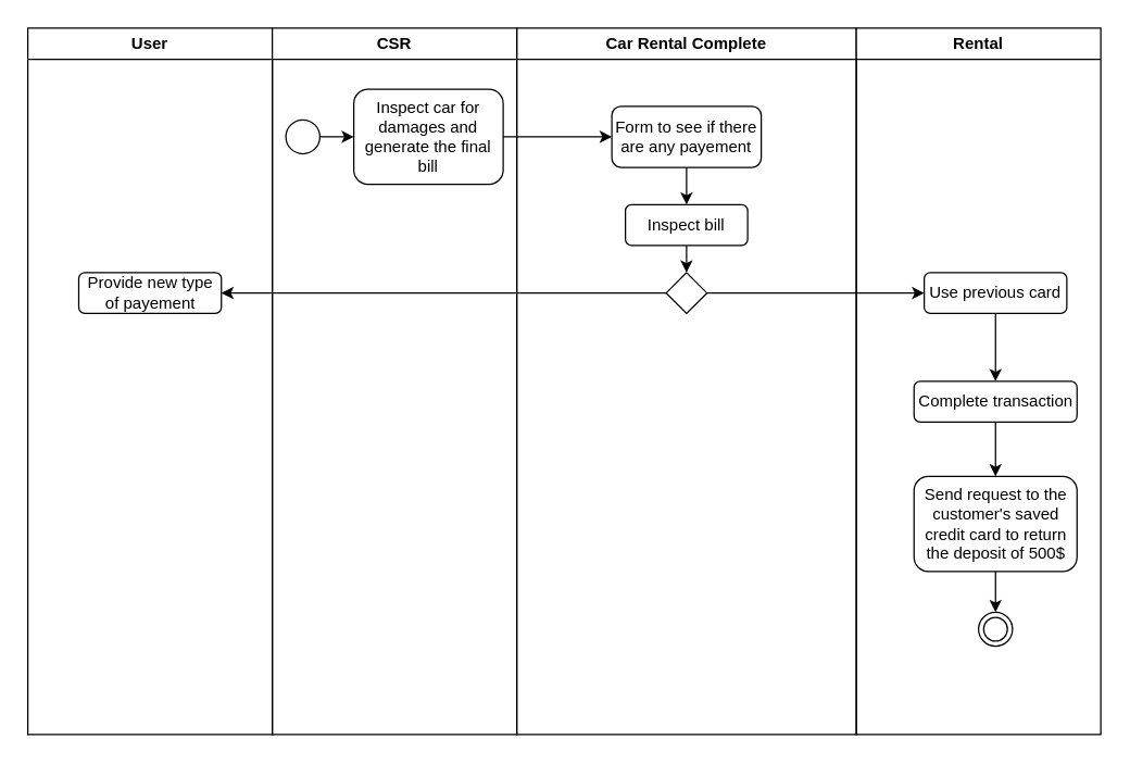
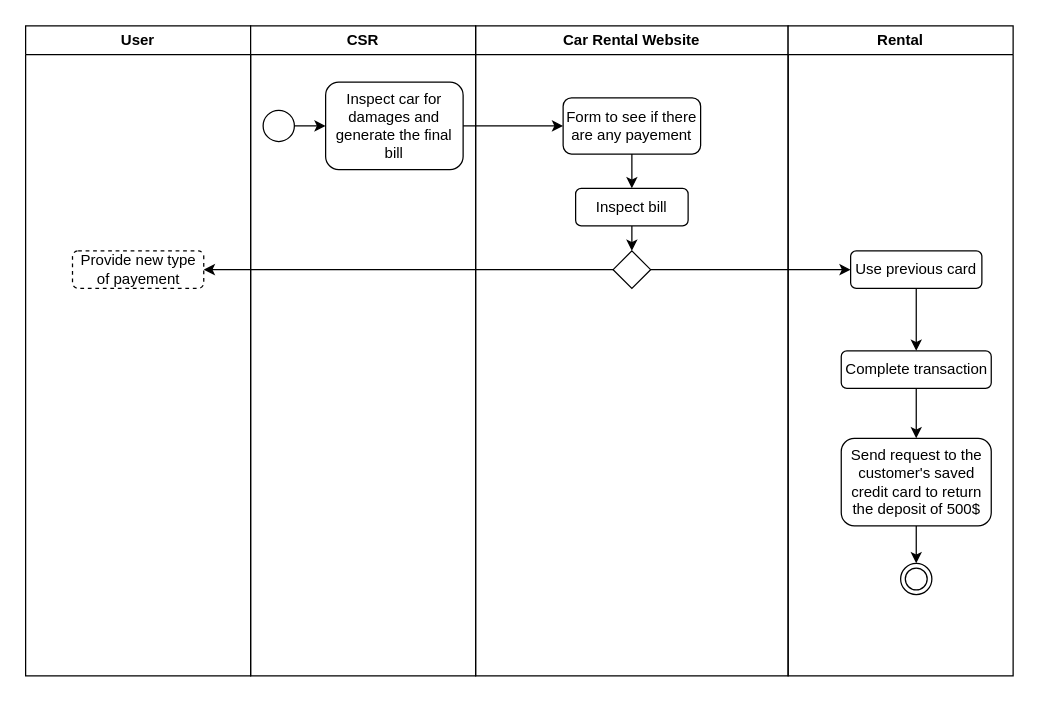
  <mxCell id="0" />
  <mxCell id="1" parent="0" />
  <mxCell id="2" value="User" style="swimlane;whiteSpace=wrap;html=1;" parent="1" vertex="1"><mxGeometry x="20" y="20" width="180" height="520" as="geometry" /></mxCell>
- <mxCell id="3" value="Provide new type of payement" style="rounded=1;whiteSpace=wrap;html=1;" vertex="1" parent="2"><mxGeometry x="37.5" y="180" width="105" height="30" as="geometry" /></mxCell>
- <mxCell id="4" value="Car Rental Complete" style="swimlane;whiteSpace=wrap;html=1;" parent="1" vertex="1"><mxGeometry x="380" y="20" width="250" height="520" as="geometry" /></mxCell>
+ <mxCell id="3" value="Provide new type of payement" style="rounded=1;whiteSpace=wrap;html=1;dashed=1;" vertex="1" parent="2"><mxGeometry x="37.5" y="180" width="105" height="30" as="geometry" /></mxCell>
+ <mxCell id="4" value="Car Rental Website" style="swimlane;whiteSpace=wrap;html=1;" parent="1" vertex="1"><mxGeometry x="380" y="20" width="250" height="520" as="geometry" /></mxCell>
  <mxCell id="5" style="edgeStyle=orthogonalEdgeStyle;rounded=0;orthogonalLoop=1;jettySize=auto;html=1;exitX=0.5;exitY=1;exitDx=0;exitDy=0;entryX=0.5;entryY=0;entryDx=0;entryDy=0;" edge="1" parent="4" source="6" target="8"><mxGeometry relative="1" as="geometry" /></mxCell>
  <mxCell id="6" value="Form to see if there are any payement" style="rounded=1;whiteSpace=wrap;html=1;" vertex="1" parent="4"><mxGeometry x="70" y="57.5" width="110" height="45" as="geometry" /></mxCell>
  <mxCell id="7" style="edgeStyle=orthogonalEdgeStyle;rounded=0;orthogonalLoop=1;jettySize=auto;html=1;exitX=0.5;exitY=1;exitDx=0;exitDy=0;entryX=0.5;entryY=0;entryDx=0;entryDy=0;" edge="1" parent="4" source="8" target="9"><mxGeometry relative="1" as="geometry" /></mxCell>
  <mxCell id="8" value="Inspect bill" style="rounded=1;whiteSpace=wrap;html=1;" vertex="1" parent="4"><mxGeometry x="80" y="130" width="90" height="30" as="geometry" /></mxCell>
  <mxCell id="9" value="" style="rhombus;whiteSpace=wrap;html=1;" vertex="1" parent="4"><mxGeometry x="110" y="180" width="30" height="30" as="geometry" /></mxCell>
  <mxCell id="10" value="Rental" style="swimlane;whiteSpace=wrap;html=1;" parent="1" vertex="1"><mxGeometry x="630" y="20" width="180" height="520" as="geometry" /></mxCell>
  <mxCell id="11" style="edgeStyle=orthogonalEdgeStyle;rounded=0;orthogonalLoop=1;jettySize=auto;html=1;exitX=0.5;exitY=1;exitDx=0;exitDy=0;entryX=0.5;entryY=0;entryDx=0;entryDy=0;" edge="1" parent="10" source="12" target="14"><mxGeometry relative="1" as="geometry" /></mxCell>
  <mxCell id="12" value="Use previous card" style="rounded=1;whiteSpace=wrap;html=1;" vertex="1" parent="10"><mxGeometry x="50" y="180" width="105" height="30" as="geometry" /></mxCell>
  <mxCell id="13" style="edgeStyle=orthogonalEdgeStyle;rounded=0;orthogonalLoop=1;jettySize=auto;html=1;exitX=0.5;exitY=1;exitDx=0;exitDy=0;entryX=0.5;entryY=0;entryDx=0;entryDy=0;" edge="1" parent="10" source="14" target="16"><mxGeometry relative="1" as="geometry" /></mxCell>
  <mxCell id="14" value="Complete transaction" style="rounded=1;whiteSpace=wrap;html=1;" vertex="1" parent="10"><mxGeometry x="42.5" y="260" width="120" height="30" as="geometry" /></mxCell>
  <mxCell id="15" style="edgeStyle=orthogonalEdgeStyle;rounded=0;orthogonalLoop=1;jettySize=auto;html=1;exitX=0.5;exitY=1;exitDx=0;exitDy=0;entryX=0.5;entryY=0;entryDx=0;entryDy=0;" edge="1" parent="10" source="16" target="17"><mxGeometry relative="1" as="geometry" /></mxCell>
  <mxCell id="16" value="Send request to the customer's saved credit card to return the deposit of 500$" style="rounded=1;whiteSpace=wrap;html=1;" vertex="1" parent="10"><mxGeometry x="42.5" y="330" width="120" height="70" as="geometry" /></mxCell>
  <mxCell id="17" value="" style="ellipse;whiteSpace=wrap;html=1;aspect=fixed;" vertex="1" parent="10"><mxGeometry x="90" y="430" width="25" height="25" as="geometry" /></mxCell>
  <mxCell id="18" value="" style="ellipse;whiteSpace=wrap;html=1;aspect=fixed;" vertex="1" parent="10"><mxGeometry x="93.75" y="433.75" width="17.5" height="17.5" as="geometry" /></mxCell>
  <mxCell id="19" value="CSR" style="swimlane;whiteSpace=wrap;html=1;" vertex="1" parent="1"><mxGeometry x="200" y="20" width="180" height="520" as="geometry" /></mxCell>
  <mxCell id="20" value="" style="ellipse;whiteSpace=wrap;html=1;aspect=fixed;" parent="19" vertex="1"><mxGeometry x="10" y="67.5" width="25" height="25" as="geometry" /></mxCell>
  <mxCell id="21" value="Inspect car for damages and generate the final bill" style="rounded=1;whiteSpace=wrap;html=1;" parent="19" vertex="1"><mxGeometry x="60" y="45" width="110" height="70" as="geometry" /></mxCell>
  <mxCell id="22" value="" style="endArrow=classic;html=1;rounded=0;exitX=1;exitY=0.5;exitDx=0;exitDy=0;entryX=0;entryY=0.5;entryDx=0;entryDy=0;" parent="19" source="20" target="21" edge="1"><mxGeometry width="50" height="50" relative="1" as="geometry"><mxPoint x="280" y="260" as="sourcePoint" /><mxPoint x="330" y="210" as="targetPoint" /></mxGeometry></mxCell>
  <mxCell id="23" style="edgeStyle=orthogonalEdgeStyle;rounded=0;orthogonalLoop=1;jettySize=auto;html=1;exitX=1;exitY=0.5;exitDx=0;exitDy=0;entryX=0;entryY=0.5;entryDx=0;entryDy=0;" edge="1" parent="1" source="21" target="6"><mxGeometry relative="1" as="geometry" /></mxCell>
  <mxCell id="24" style="edgeStyle=orthogonalEdgeStyle;rounded=0;orthogonalLoop=1;jettySize=auto;html=1;exitX=0;exitY=0.5;exitDx=0;exitDy=0;entryX=1;entryY=0.5;entryDx=0;entryDy=0;" edge="1" parent="1" source="9" target="3"><mxGeometry relative="1" as="geometry" /></mxCell>
  <mxCell id="25" style="edgeStyle=orthogonalEdgeStyle;rounded=0;orthogonalLoop=1;jettySize=auto;html=1;exitX=1;exitY=0.5;exitDx=0;exitDy=0;entryX=0;entryY=0.5;entryDx=0;entryDy=0;" edge="1" parent="1" source="9" target="12"><mxGeometry relative="1" as="geometry" /></mxCell>
